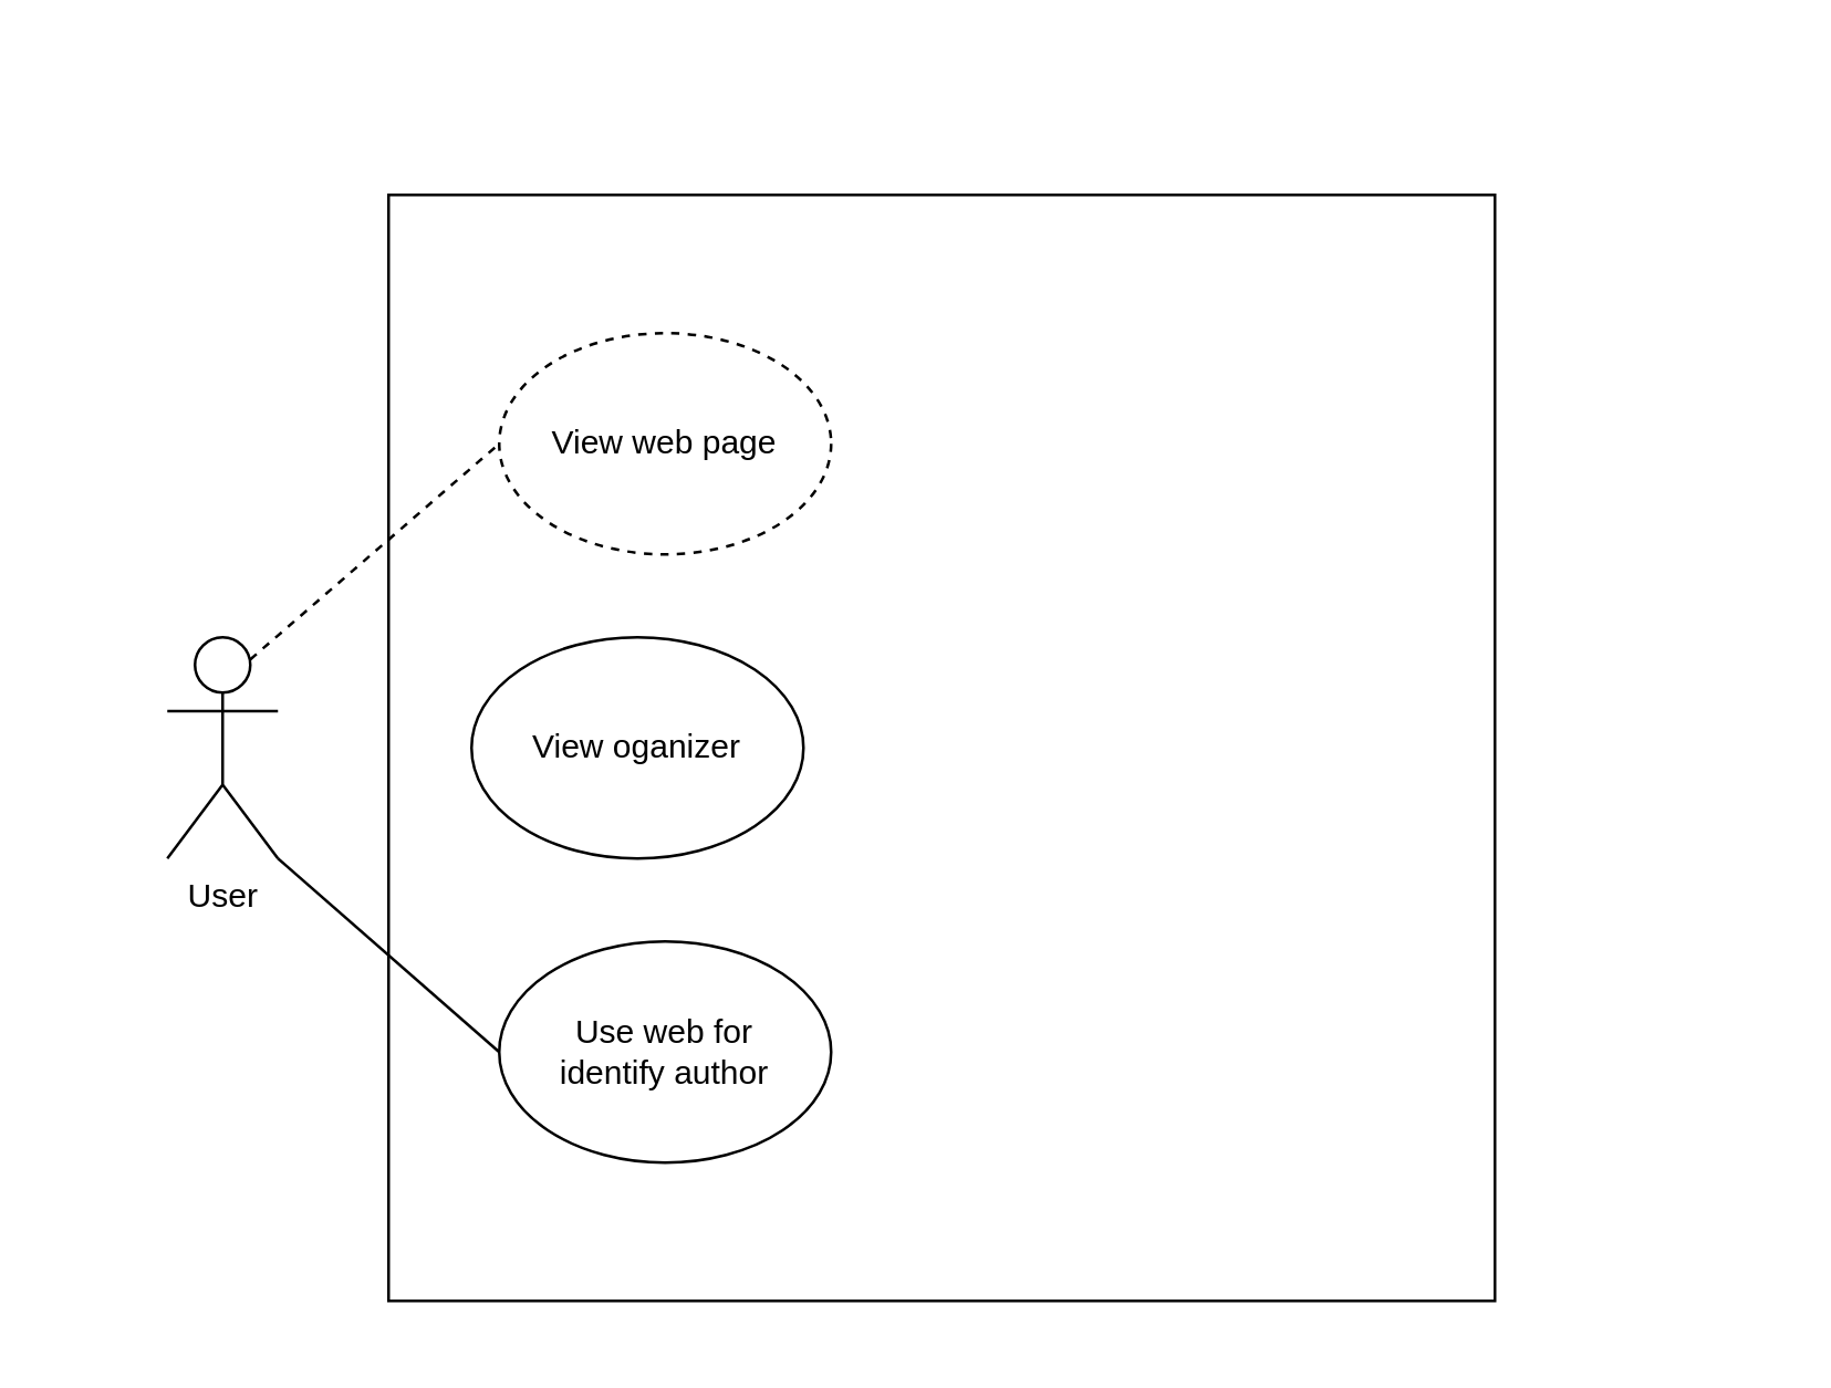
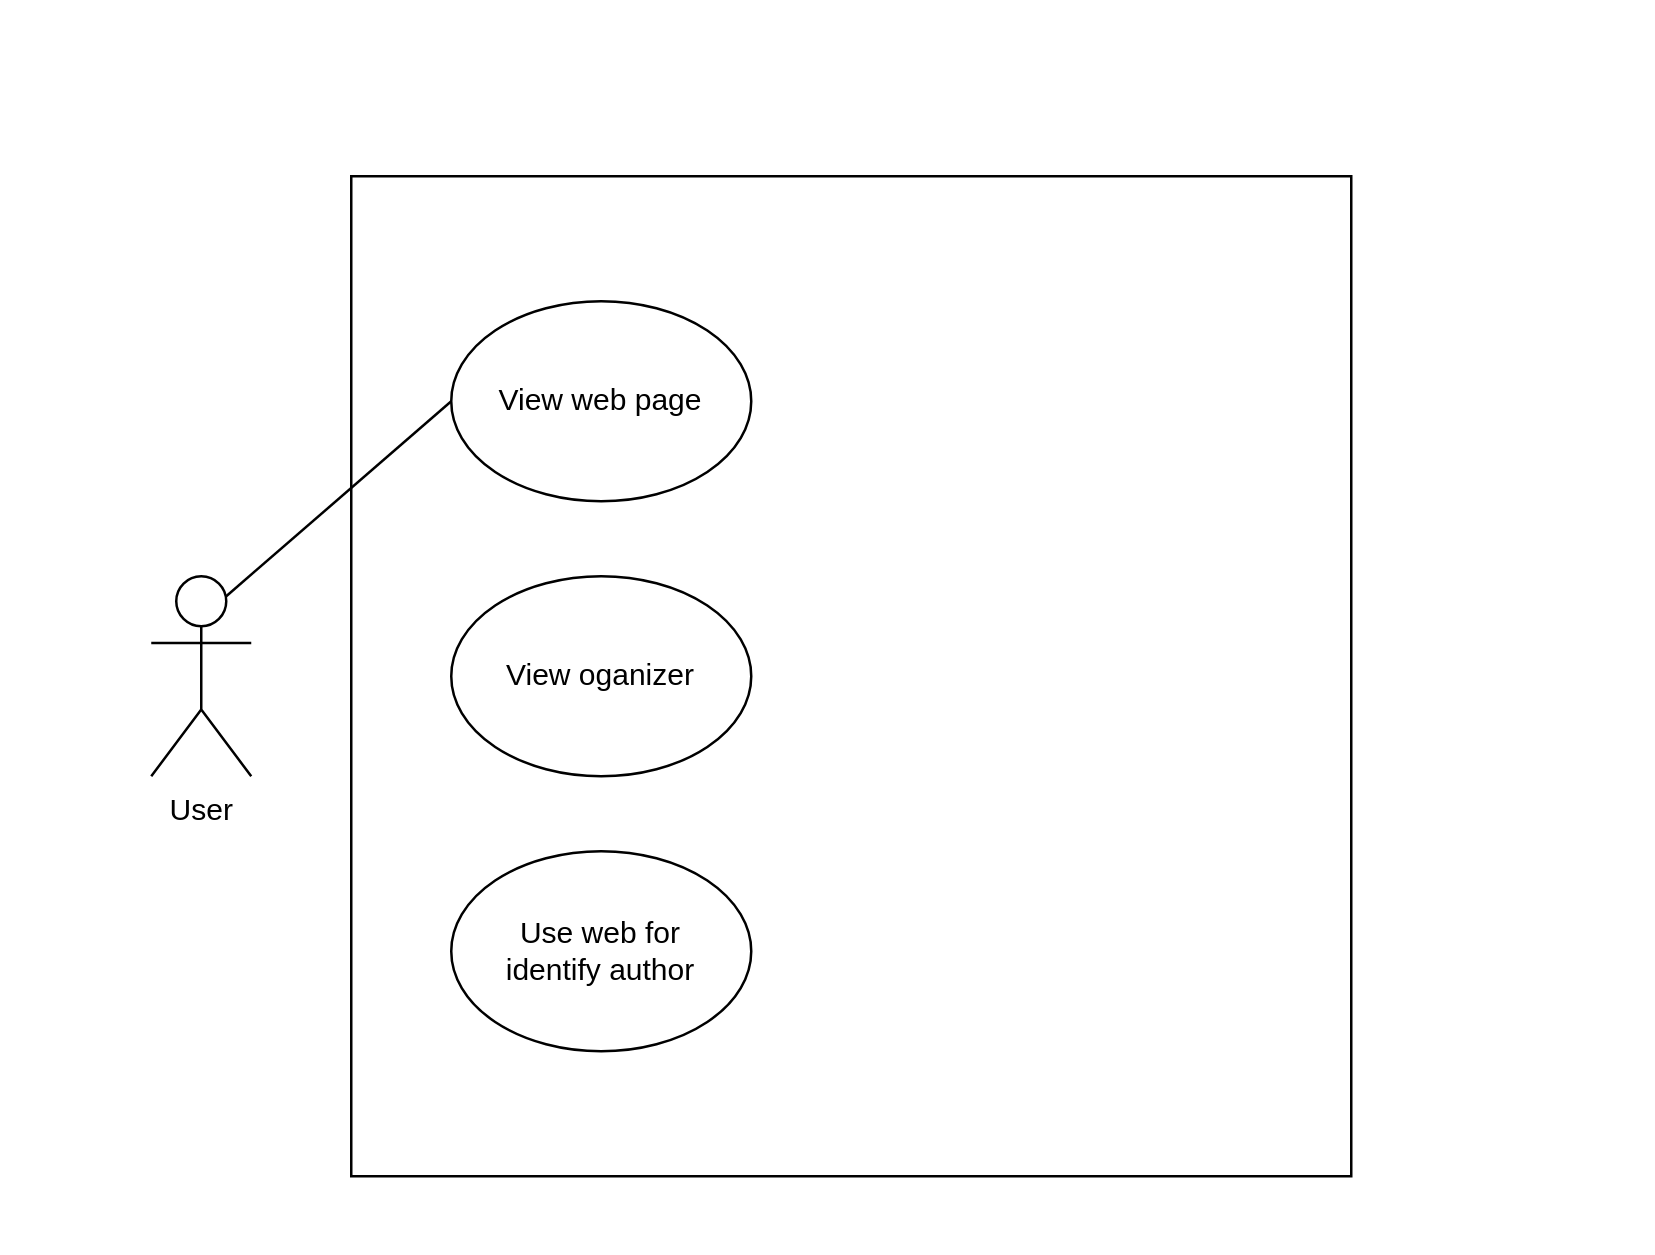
  <mxCell id="0" />
  <mxCell id="1" parent="0" />
  <mxCell id="2" value="" style="group" parent="1" vertex="1" connectable="0"><mxGeometry x="20" y="20" width="620" height="460" as="geometry" /></mxCell>
  <mxCell id="3" value="" style="rounded=0;whiteSpace=wrap;html=1;fontSize=24;strokeColor=none;" parent="2" vertex="1"><mxGeometry width="620" height="460" as="geometry" /></mxCell>
  <mxCell id="4" value="User" style="shape=umlActor;verticalLabelPosition=bottom;verticalAlign=top;html=1;outlineConnect=0;" parent="2" vertex="1"><mxGeometry x="40" y="210" width="40" height="80" as="geometry" /></mxCell>
  <mxCell id="5" value="" style="rounded=0;whiteSpace=wrap;html=1;" parent="2" vertex="1"><mxGeometry x="120" y="50" width="400" height="400" as="geometry" /></mxCell>
- <mxCell id="6" value="View oganizer" style="ellipse;whiteSpace=wrap;html=1;" parent="2" vertex="1"><mxGeometry x="150" y="210" width="120" height="80" as="geometry" /></mxCell>
+ <mxCell id="6" value="View oganizer" style="ellipse;whiteSpace=wrap;html=1;" parent="2" vertex="1"><mxGeometry x="160" y="210" width="120" height="80" as="geometry" /></mxCell>
  <mxCell id="7" value="Use web for &lt;br&gt;identify author" style="ellipse;whiteSpace=wrap;html=1;" parent="2" vertex="1"><mxGeometry x="160" y="320" width="120" height="80" as="geometry" /></mxCell>
- <mxCell id="8" value="View web page" style="ellipse;whiteSpace=wrap;html=1;dashed=1;" parent="2" vertex="1"><mxGeometry x="160" y="100" width="120" height="80" as="geometry" /></mxCell>
- <mxCell id="9" value="" style="endArrow=none;html=1;rounded=0;fontSize=24;entryX=0;entryY=0.5;entryDx=0;entryDy=0;exitX=0.75;exitY=0.1;exitDx=0;exitDy=0;exitPerimeter=0;dashed=1;" parent="2" source="4" target="8" edge="1"><mxGeometry width="50" height="50" relative="1" as="geometry"><mxPoint x="90" y="270" as="sourcePoint" /><mxPoint x="140" y="220" as="targetPoint" /></mxGeometry></mxCell>
- <mxCell id="10" value="" style="endArrow=none;html=1;rounded=0;fontSize=24;exitX=1;exitY=1;exitDx=0;exitDy=0;exitPerimeter=0;entryX=0;entryY=0.5;entryDx=0;entryDy=0;" parent="2" source="4" target="7" edge="1"><mxGeometry width="50" height="50" relative="1" as="geometry"><mxPoint x="90" y="270" as="sourcePoint" /><mxPoint x="140" y="220" as="targetPoint" /></mxGeometry></mxCell>
+ <mxCell id="8" value="View web page" style="ellipse;whiteSpace=wrap;html=1;" parent="2" vertex="1"><mxGeometry x="160" y="100" width="120" height="80" as="geometry" /></mxCell>
+ <mxCell id="9" value="" style="endArrow=none;html=1;rounded=0;fontSize=24;entryX=0;entryY=0.5;entryDx=0;entryDy=0;exitX=0.75;exitY=0.1;exitDx=0;exitDy=0;exitPerimeter=0;" parent="2" source="4" target="8" edge="1"><mxGeometry width="50" height="50" relative="1" as="geometry"><mxPoint x="90" y="270" as="sourcePoint" /><mxPoint x="140" y="220" as="targetPoint" /></mxGeometry></mxCell>
